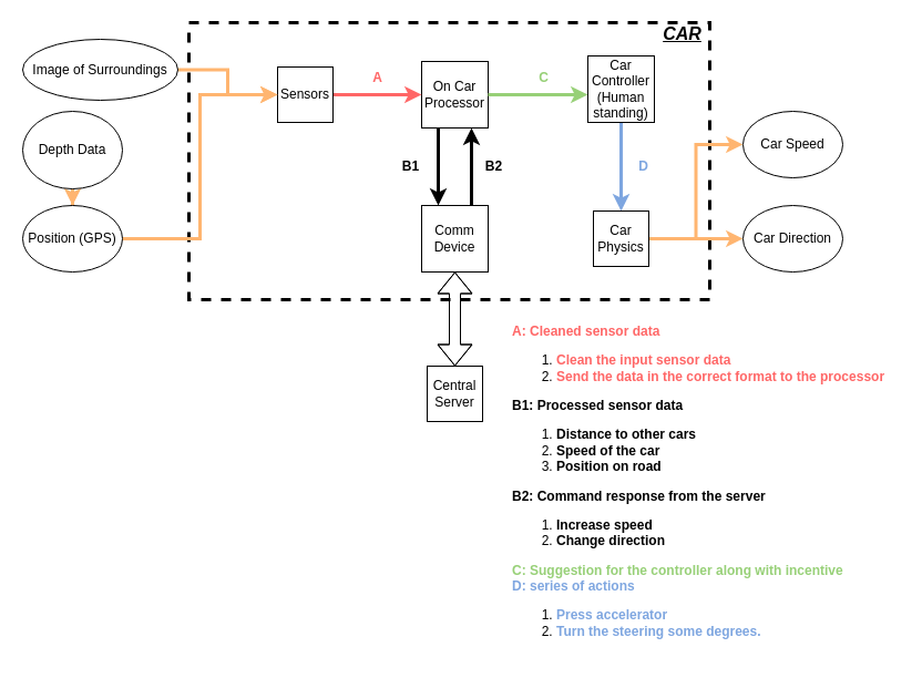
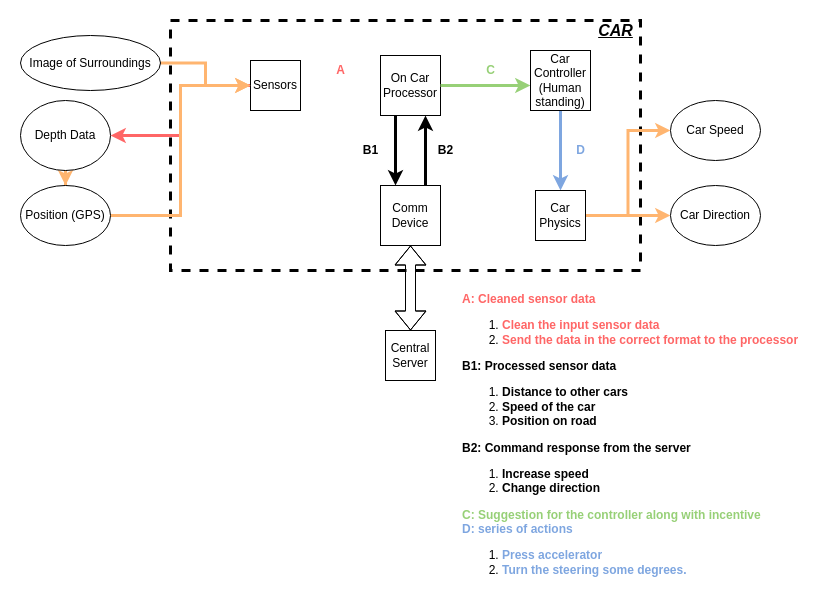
  <mxCell id="0" />
  <mxCell id="1" parent="0" />
  <mxCell id="2" value="" style="rounded=0;whiteSpace=wrap;html=1;dashed=1;fillColor=none;strokeWidth=3;" vertex="1" parent="1"><mxGeometry x="170" y="20" width="470" height="250" as="geometry" /></mxCell>
  <mxCell id="3" style="edgeStyle=orthogonalEdgeStyle;rounded=0;orthogonalLoop=1;jettySize=auto;html=1;exitX=0.25;exitY=1;exitDx=0;exitDy=0;entryX=0.25;entryY=0;entryDx=0;entryDy=0;startArrow=none;startFill=0;endArrow=classic;endFill=1;strokeColor=#000000;strokeWidth=3;" edge="1" parent="1" source="4" target="9"><mxGeometry relative="1" as="geometry" /></mxCell>
  <mxCell id="4" value="On Car Processor" style="whiteSpace=wrap;html=1;aspect=fixed;" vertex="1" parent="1"><mxGeometry x="380" y="55" width="60" height="60" as="geometry" /></mxCell>
- <mxCell id="5" style="edgeStyle=orthogonalEdgeStyle;rounded=0;orthogonalLoop=1;jettySize=auto;html=1;entryX=0;entryY=0.5;entryDx=0;entryDy=0;strokeColor=#FF6666;strokeWidth=3;" edge="1" parent="1" source="6" target="4"><mxGeometry relative="1" as="geometry" /></mxCell>
+ <mxCell id="5" style="edgeStyle=orthogonalEdgeStyle;rounded=0;orthogonalLoop=1;jettySize=auto;html=1;strokeColor=#FF6666;strokeWidth=3;" edge="1" parent="1" source="6" target="20"><mxGeometry relative="1" as="geometry" /></mxCell>
  <mxCell id="6" value="Sensors" style="whiteSpace=wrap;html=1;aspect=fixed;" vertex="1" parent="1"><mxGeometry x="250" y="60" width="50" height="50" as="geometry" /></mxCell>
  <mxCell id="7" style="edgeStyle=orthogonalEdgeStyle;rounded=0;orthogonalLoop=1;jettySize=auto;html=1;startArrow=block;startFill=0;endArrow=classic;endFill=1;shape=flexArrow;" edge="1" parent="1" source="9"><mxGeometry relative="1" as="geometry"><mxPoint x="410" y="330" as="targetPoint" /></mxGeometry></mxCell>
  <mxCell id="8" style="edgeStyle=orthogonalEdgeStyle;rounded=0;orthogonalLoop=1;jettySize=auto;html=1;exitX=0.75;exitY=0;exitDx=0;exitDy=0;entryX=0.75;entryY=1;entryDx=0;entryDy=0;startArrow=none;startFill=0;endArrow=classic;endFill=1;strokeColor=#000000;strokeWidth=3;" edge="1" parent="1" source="9" target="4"><mxGeometry relative="1" as="geometry" /></mxCell>
  <mxCell id="9" value="Comm Device" style="whiteSpace=wrap;html=1;aspect=fixed;" vertex="1" parent="1"><mxGeometry x="380" y="185" width="60" height="60" as="geometry" /></mxCell>
  <mxCell id="10" style="edgeStyle=orthogonalEdgeStyle;rounded=0;orthogonalLoop=1;jettySize=auto;html=1;entryX=1;entryY=0.5;entryDx=0;entryDy=0;startArrow=classic;startFill=1;endArrow=none;endFill=0;strokeWidth=3;strokeColor=#97D077;" edge="1" parent="1" source="12" target="4"><mxGeometry relative="1" as="geometry"><Array as="points"><mxPoint x="525" y="85" /></Array></mxGeometry></mxCell>
  <mxCell id="11" value="" style="edgeStyle=orthogonalEdgeStyle;rounded=0;orthogonalLoop=1;jettySize=auto;html=1;startArrow=none;startFill=0;endArrow=classic;endFill=1;strokeWidth=3;strokeColor=#7EA6E0;" edge="1" parent="1" source="12" target="15"><mxGeometry relative="1" as="geometry" /></mxCell>
  <mxCell id="12" value="&lt;div&gt;Car Controller&lt;/div&gt;&lt;div&gt;(Human standing)&lt;br&gt;&lt;/div&gt;" style="whiteSpace=wrap;html=1;aspect=fixed;" vertex="1" parent="1"><mxGeometry x="530" y="50" width="60" height="60" as="geometry" /></mxCell>
  <mxCell id="13" style="edgeStyle=orthogonalEdgeStyle;rounded=0;orthogonalLoop=1;jettySize=auto;html=1;entryX=0;entryY=0.5;entryDx=0;entryDy=0;startArrow=none;startFill=0;endArrow=classic;endFill=1;strokeColor=#FFB570;strokeWidth=3;" edge="1" parent="1" source="15" target="28"><mxGeometry relative="1" as="geometry" /></mxCell>
  <mxCell id="14" style="edgeStyle=orthogonalEdgeStyle;rounded=0;orthogonalLoop=1;jettySize=auto;html=1;entryX=0;entryY=0.5;entryDx=0;entryDy=0;startArrow=none;startFill=0;endArrow=classic;endFill=1;strokeColor=#FFB570;strokeWidth=3;" edge="1" parent="1" source="15" target="27"><mxGeometry relative="1" as="geometry" /></mxCell>
  <mxCell id="15" value="Car Physics" style="whiteSpace=wrap;html=1;aspect=fixed;" vertex="1" parent="1"><mxGeometry x="535" y="190" width="50" height="50" as="geometry" /></mxCell>
  <mxCell id="16" value="Central Server" style="whiteSpace=wrap;html=1;aspect=fixed;" vertex="1" parent="1"><mxGeometry x="385" y="330" width="50" height="50" as="geometry" /></mxCell>
  <mxCell id="17" style="edgeStyle=orthogonalEdgeStyle;rounded=0;orthogonalLoop=1;jettySize=auto;html=1;entryX=0;entryY=0.5;entryDx=0;entryDy=0;startArrow=none;startFill=0;endArrow=classic;endFill=1;strokeColor=#FFB570;strokeWidth=3;" edge="1" parent="1" source="18" target="6"><mxGeometry relative="1" as="geometry" /></mxCell>
  <mxCell id="18" value="Image of Surroundings" style="ellipse;whiteSpace=wrap;html=1;fillColor=#FFFFFF;strokeColor=#000000;" vertex="1" parent="1"><mxGeometry x="20" y="35" width="140" height="55" as="geometry" /></mxCell>
  <mxCell id="19" style="edgeStyle=orthogonalEdgeStyle;rounded=0;orthogonalLoop=1;jettySize=auto;html=1;startArrow=none;startFill=0;endArrow=classic;endFill=1;strokeColor=#FFB570;strokeWidth=3;" edge="1" parent="1" source="20" target="22"><mxGeometry relative="1" as="geometry" /></mxCell>
  <mxCell id="20" value="Depth Data" style="ellipse;whiteSpace=wrap;html=1;fillColor=#FFFFFF;strokeColor=#000000;" vertex="1" parent="1"><mxGeometry x="20" y="100" width="90" height="70" as="geometry" /></mxCell>
  <mxCell id="21" style="edgeStyle=orthogonalEdgeStyle;rounded=0;orthogonalLoop=1;jettySize=auto;html=1;entryX=0;entryY=0.5;entryDx=0;entryDy=0;startArrow=none;startFill=0;endArrow=classic;endFill=1;strokeColor=#FFB570;strokeWidth=3;" edge="1" parent="1" source="22" target="6"><mxGeometry relative="1" as="geometry" /></mxCell>
  <mxCell id="22" value="Position (GPS)" style="ellipse;whiteSpace=wrap;html=1;fillColor=#FFFFFF;strokeColor=#000000;" vertex="1" parent="1"><mxGeometry x="20" y="185" width="90" height="60" as="geometry" /></mxCell>
  <mxCell id="23" value="&lt;font color=&quot;#FF6666&quot;&gt;&lt;b&gt;A&lt;/b&gt;&lt;/font&gt;" style="text;html=1;align=center;verticalAlign=middle;resizable=0;points=[];autosize=1;" vertex="1" parent="1"><mxGeometry x="330" y="60" width="20" height="20" as="geometry" /></mxCell>
  <mxCell id="24" value="&lt;font color=&quot;#97D077&quot;&gt;&lt;b&gt;C&lt;/b&gt;&lt;/font&gt;" style="text;html=1;align=center;verticalAlign=middle;resizable=0;points=[];autosize=1;" vertex="1" parent="1"><mxGeometry x="480" y="60" width="20" height="20" as="geometry" /></mxCell>
  <mxCell id="25" value="&lt;font color=&quot;#7EA6E0&quot;&gt;&lt;b&gt;D&lt;/b&gt;&lt;/font&gt;" style="text;html=1;align=center;verticalAlign=middle;resizable=0;points=[];autosize=1;" vertex="1" parent="1"><mxGeometry x="570" y="140" width="20" height="20" as="geometry" /></mxCell>
  <mxCell id="26" value="&lt;b&gt;B1&lt;/b&gt;" style="text;html=1;align=center;verticalAlign=middle;resizable=0;points=[];autosize=1;" vertex="1" parent="1"><mxGeometry x="355" y="140" width="30" height="20" as="geometry" /></mxCell>
  <mxCell id="27" value="Car Speed" style="ellipse;whiteSpace=wrap;html=1;strokeColor=#000000;fillColor=#FFFFFF;" vertex="1" parent="1"><mxGeometry x="670" y="100" width="90" height="60" as="geometry" /></mxCell>
  <mxCell id="28" value="Car Direction" style="ellipse;whiteSpace=wrap;html=1;strokeColor=#000000;fillColor=#FFFFFF;" vertex="1" parent="1"><mxGeometry x="670" y="185" width="90" height="60" as="geometry" /></mxCell>
  <mxCell id="29" value="&lt;font size=&quot;1&quot;&gt;&lt;i&gt;&lt;u&gt;&lt;b style=&quot;font-size: 16px&quot;&gt;CAR&lt;/b&gt;&lt;/u&gt;&lt;/i&gt;&lt;/font&gt;" style="text;html=1;align=center;verticalAlign=middle;resizable=0;points=[];autosize=1;" vertex="1" parent="1"><mxGeometry x="590" y="20" width="50" height="20" as="geometry" /></mxCell>
  <mxCell id="30" value="&lt;b&gt;B2&lt;/b&gt;" style="text;html=1;align=center;verticalAlign=middle;resizable=0;points=[];autosize=1;" vertex="1" parent="1"><mxGeometry x="430" y="140" width="30" height="20" as="geometry" /></mxCell>
  <mxCell id="31" value="&lt;div align=&quot;left&quot;&gt;&lt;b&gt;&lt;font color=&quot;#FF6666&quot;&gt;A: Cleaned sensor data&lt;/font&gt;&lt;/b&gt;&lt;/div&gt;&lt;div align=&quot;left&quot;&gt;&lt;ol&gt;&lt;li&gt;&lt;b&gt;&lt;font color=&quot;#FF6666&quot;&gt;Clean the input sensor data&lt;/font&gt;&lt;/b&gt;&lt;/li&gt;&lt;li&gt;&lt;b&gt;&lt;font color=&quot;#FF6666&quot;&gt;Send the data in the correct format to the processor&lt;/font&gt;&lt;/b&gt;&lt;/li&gt;&lt;/ol&gt;&lt;div&gt;&lt;b&gt;B1: Processed sensor data&lt;/b&gt;&lt;/div&gt;&lt;div&gt;&lt;ol&gt;&lt;li&gt;&lt;b&gt;Distance to other cars&lt;/b&gt;&lt;/li&gt;&lt;li&gt;&lt;b&gt;Speed of the car&lt;/b&gt;&lt;/li&gt;&lt;li&gt;&lt;b&gt;Position on road&lt;/b&gt;&lt;/li&gt;&lt;/ol&gt;&lt;div&gt;&lt;b&gt;B2: Command response from the server&lt;/b&gt;&lt;/div&gt;&lt;div&gt;&lt;ol&gt;&lt;li&gt;&lt;b&gt;Increase speed&lt;/b&gt;&lt;/li&gt;&lt;li&gt;&lt;b&gt;Change direction&lt;br&gt;&lt;/b&gt;&lt;/li&gt;&lt;/ol&gt;&lt;/div&gt;&lt;div&gt;&lt;b&gt;&lt;font color=&quot;#97D077&quot;&gt;C: Suggestion for the controller along with incentive&lt;/font&gt;&lt;/b&gt;&lt;/div&gt;&lt;div&gt;&lt;b&gt;&lt;font color=&quot;#7EA6E0&quot;&gt;D: series of actions&lt;/font&gt;&lt;/b&gt;&lt;/div&gt;&lt;div&gt;&lt;ol&gt;&lt;li&gt;&lt;b&gt;&lt;font color=&quot;#7EA6E0&quot;&gt;Press accelerator&lt;/font&gt;&lt;/b&gt;&lt;/li&gt;&lt;li&gt;&lt;b&gt;&lt;font color=&quot;#7EA6E0&quot;&gt;Turn the steering some degrees.&lt;/font&gt;&lt;br&gt;&lt;/b&gt;&lt;/li&gt;&lt;/ol&gt;&lt;/div&gt;&lt;/div&gt;&lt;/div&gt;" style="text;html=1;align=left;verticalAlign=middle;resizable=0;points=[];autosize=1;" vertex="1" parent="1"><mxGeometry x="460" y="290" width="350" height="300" as="geometry" /></mxCell>
